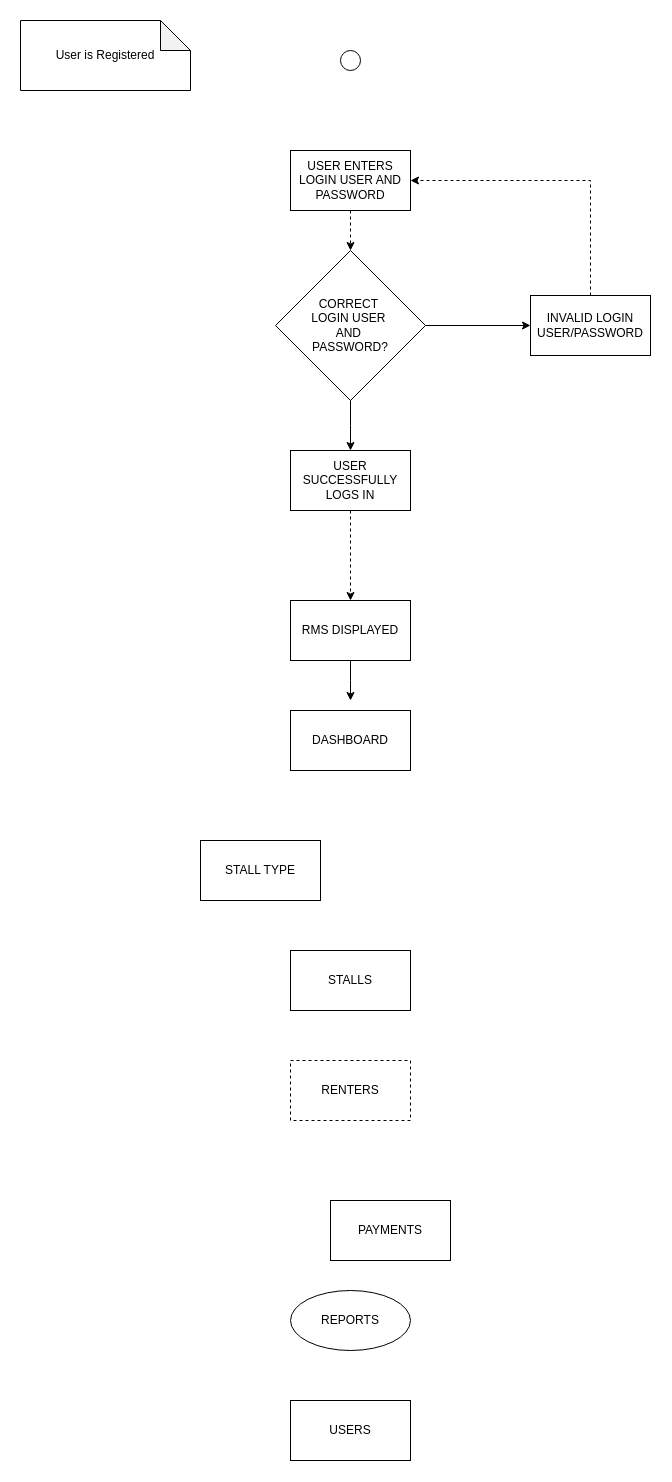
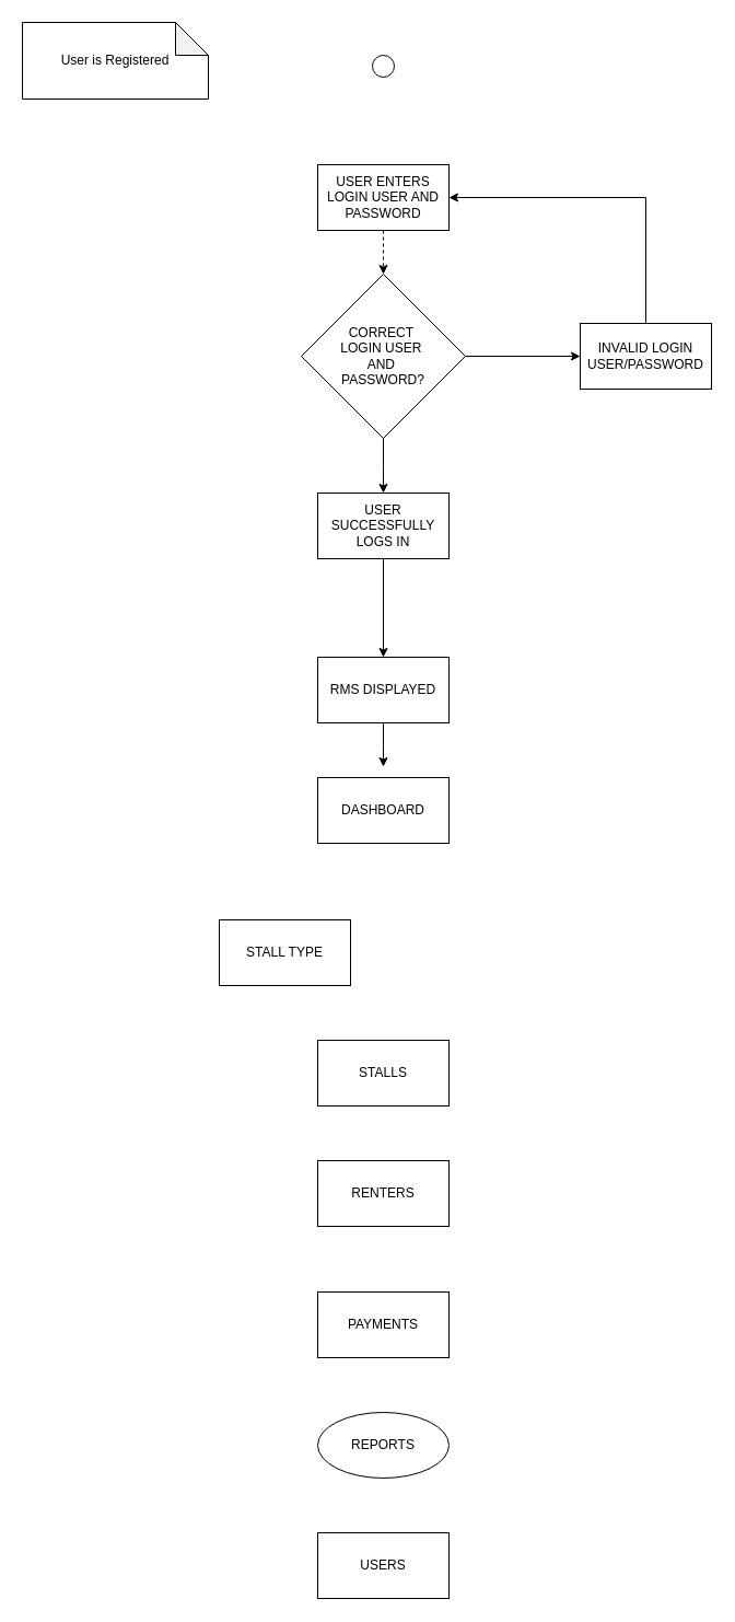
  <mxCell id="0" />
  <mxCell id="1" parent="0" />
  <mxCell id="2" value="" style="ellipse;whiteSpace=wrap;html=1;aspect=fixed;" vertex="1" parent="1"><mxGeometry x="340" y="50" width="20" height="20" as="geometry" /></mxCell>
  <mxCell id="3" value="User is Registered" style="shape=note;whiteSpace=wrap;html=1;backgroundOutline=1;darkOpacity=0.05;" vertex="1" parent="1"><mxGeometry x="20" y="20" width="170" height="70" as="geometry" /></mxCell>
  <mxCell id="4" style="edgeStyle=orthogonalEdgeStyle;rounded=0;orthogonalLoop=1;jettySize=auto;html=1;entryX=0.5;entryY=0;entryDx=0;entryDy=0;dashed=1;" edge="1" parent="1" source="5" target="8"><mxGeometry relative="1" as="geometry" /></mxCell>
  <mxCell id="5" value="USER ENTERS LOGIN USER AND PASSWORD" style="rounded=0;whiteSpace=wrap;html=1;" vertex="1" parent="1"><mxGeometry x="290" y="150" width="120" height="60" as="geometry" /></mxCell>
  <mxCell id="6" style="edgeStyle=orthogonalEdgeStyle;rounded=0;orthogonalLoop=1;jettySize=auto;html=1;entryX=0;entryY=0.5;entryDx=0;entryDy=0;" edge="1" parent="1" source="8" target="10"><mxGeometry relative="1" as="geometry" /></mxCell>
  <mxCell id="7" style="edgeStyle=orthogonalEdgeStyle;rounded=0;orthogonalLoop=1;jettySize=auto;html=1;" edge="1" parent="1" source="8"><mxGeometry relative="1" as="geometry"><mxPoint x="350" y="450" as="targetPoint" /></mxGeometry></mxCell>
  <mxCell id="8" value="CORRECT&amp;nbsp;&lt;div&gt;LOGIN USER&amp;nbsp;&lt;/div&gt;&lt;div&gt;AND&amp;nbsp;&lt;/div&gt;&lt;div&gt;PASSWORD?&lt;/div&gt;" style="rhombus;whiteSpace=wrap;html=1;" vertex="1" parent="1"><mxGeometry x="275" y="250" width="150" height="150" as="geometry" /></mxCell>
- <mxCell id="9" style="edgeStyle=orthogonalEdgeStyle;rounded=0;orthogonalLoop=1;jettySize=auto;html=1;entryX=1;entryY=0.5;entryDx=0;entryDy=0;dashed=1;" edge="1" parent="1" source="10" target="5"><mxGeometry relative="1" as="geometry"><Array as="points"><mxPoint x="590" y="180" /></Array></mxGeometry></mxCell>
+ <mxCell id="9" style="edgeStyle=orthogonalEdgeStyle;rounded=0;orthogonalLoop=1;jettySize=auto;html=1;entryX=1;entryY=0.5;entryDx=0;entryDy=0;" edge="1" parent="1" source="10" target="5"><mxGeometry relative="1" as="geometry"><Array as="points"><mxPoint x="590" y="180" /></Array></mxGeometry></mxCell>
  <mxCell id="10" value="INVALID LOGIN USER/PASSWORD" style="rounded=0;whiteSpace=wrap;html=1;" vertex="1" parent="1"><mxGeometry x="530" y="295" width="120" height="60" as="geometry" /></mxCell>
- <mxCell id="11" style="edgeStyle=orthogonalEdgeStyle;rounded=0;orthogonalLoop=1;jettySize=auto;html=1;entryX=0.5;entryY=0;entryDx=0;entryDy=0;dashed=1;" edge="1" parent="1" source="12" target="14"><mxGeometry relative="1" as="geometry" /></mxCell>
+ <mxCell id="11" style="edgeStyle=orthogonalEdgeStyle;rounded=0;orthogonalLoop=1;jettySize=auto;html=1;entryX=0.5;entryY=0;entryDx=0;entryDy=0;" edge="1" parent="1" source="12" target="14"><mxGeometry relative="1" as="geometry" /></mxCell>
  <mxCell id="12" value="USER SUCCESSFULLY LOGS IN" style="rounded=0;whiteSpace=wrap;html=1;" vertex="1" parent="1"><mxGeometry x="290" y="450" width="120" height="60" as="geometry" /></mxCell>
  <mxCell id="13" style="edgeStyle=orthogonalEdgeStyle;rounded=0;orthogonalLoop=1;jettySize=auto;html=1;" edge="1" parent="1" source="14"><mxGeometry relative="1" as="geometry"><mxPoint x="350" y="700" as="targetPoint" /></mxGeometry></mxCell>
  <mxCell id="14" value="RMS DISPLAYED" style="rounded=0;whiteSpace=wrap;html=1;" vertex="1" parent="1"><mxGeometry x="290" y="600" width="120" height="60" as="geometry" /></mxCell>
  <mxCell id="15" value="DASHBOARD" style="rounded=0;whiteSpace=wrap;html=1;" vertex="1" parent="1"><mxGeometry x="290" y="710" width="120" height="60" as="geometry" /></mxCell>
  <mxCell id="16" value="STALL TYPE" style="rounded=0;whiteSpace=wrap;html=1;" vertex="1" parent="1"><mxGeometry x="200" y="840" width="120" height="60" as="geometry" /></mxCell>
  <mxCell id="17" value="STALLS" style="rounded=0;whiteSpace=wrap;html=1;" vertex="1" parent="1"><mxGeometry x="290" y="950" width="120" height="60" as="geometry" /></mxCell>
- <mxCell id="18" value="RENTERS" style="rounded=0;whiteSpace=wrap;html=1;dashed=1;" vertex="1" parent="1"><mxGeometry x="290" y="1060" width="120" height="60" as="geometry" /></mxCell>
- <mxCell id="19" value="PAYMENTS" style="rounded=0;whiteSpace=wrap;html=1;" vertex="1" parent="1"><mxGeometry x="330" y="1200" width="120" height="60" as="geometry" /></mxCell>
+ <mxCell id="18" value="RENTERS" style="rounded=0;whiteSpace=wrap;html=1;" vertex="1" parent="1"><mxGeometry x="290" y="1060" width="120" height="60" as="geometry" /></mxCell>
+ <mxCell id="19" value="PAYMENTS" style="rounded=0;whiteSpace=wrap;html=1;" vertex="1" parent="1"><mxGeometry x="290" y="1180" width="120" height="60" as="geometry" /></mxCell>
  <mxCell id="20" value="REPORTS" style="ellipse;whiteSpace=wrap;html=1;" vertex="1" parent="1"><mxGeometry x="290" y="1290" width="120" height="60" as="geometry" /></mxCell>
  <mxCell id="21" value="USERS" style="rounded=0;whiteSpace=wrap;html=1;" vertex="1" parent="1"><mxGeometry x="290" y="1400" width="120" height="60" as="geometry" /></mxCell>
